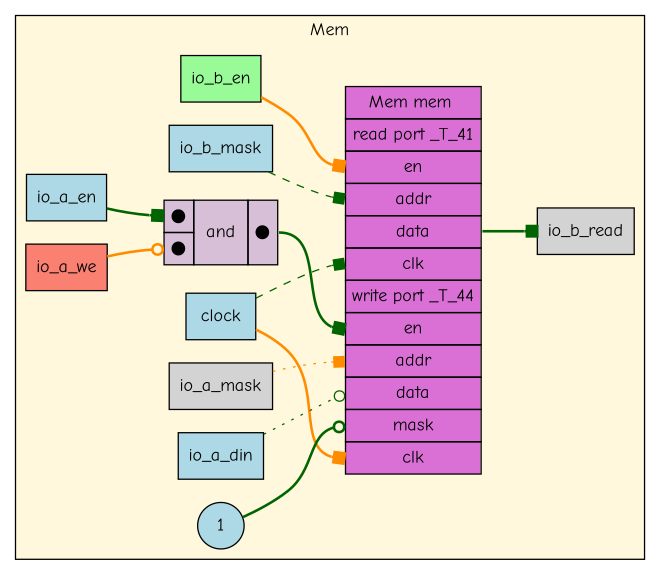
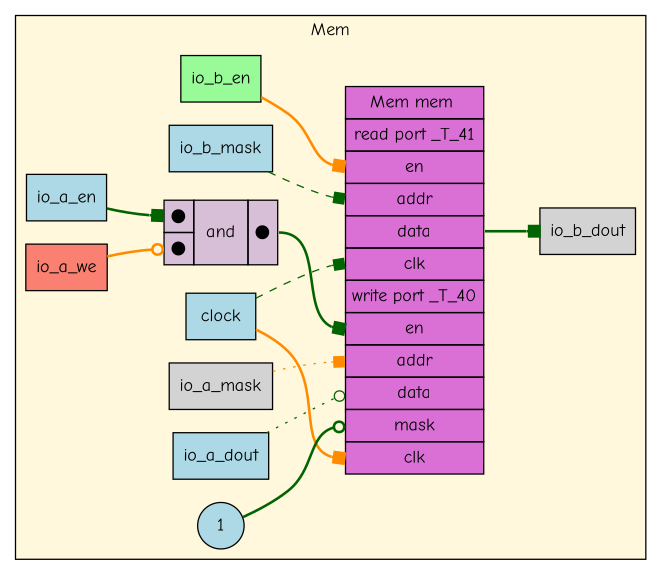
  digraph {
    fontname="Comic Neue"
    rankdir=LR
    node [fillcolor=lightblue fontname="Comic Neue" rank=0 shape=rectangle style=filled]
    edge [arrowhead=box color=darkgreen fontname="Comic Neue" style=bold]
    n1 [label=clock]
-   n2 [label=< <TABLE BORDER="0" CELLBORDER="1" CELLSPACING="0" CELLPADDING="4" BGCOLOR="#DA70D6">   <TR>     <TD>Mem mem </TD>   </TR>      <TR><TD>read port _T_41</TD></TR>              <TR><TD PORT="_T_41_en">en</TD></TR>            <TR><TD PORT="_T_41_addr">addr</TD></TR>            <TR><TD PORT="_T_41_data">data</TD></TR>            <TR><TD PORT="_T_41_clk">clk</TD></TR>      <TR><TD>write port _T_44</TD></TR>              <TR><TD PORT="_T_40_en">en</TD></TR>            <TR><TD PORT="_T_40_addr">addr</TD></TR>            <TR><TD PORT="_T_40_data">data</TD></TR>            <TR><TD PORT="_T_40_mask">mask</TD></TR>            <TR><TD PORT="_T_40_clk">clk</TD></TR>      </TABLE>> shape=plaintext fillcolor="" rank="" style=""]
+   n2 [label=< <TABLE BORDER="0" CELLBORDER="1" CELLSPACING="0" CELLPADDING="4" BGCOLOR="#DA70D6">   <TR>     <TD>Mem mem </TD>   </TR>      <TR><TD>read port _T_41</TD></TR>              <TR><TD PORT="_T_41_en">en</TD></TR>            <TR><TD PORT="_T_41_addr">addr</TD></TR>            <TR><TD PORT="_T_41_data">data</TD></TR>            <TR><TD PORT="_T_41_clk">clk</TD></TR>      <TR><TD>write port _T_40</TD></TR>              <TR><TD PORT="_T_40_en">en</TD></TR>            <TR><TD PORT="_T_40_addr">addr</TD></TR>            <TR><TD PORT="_T_40_data">data</TD></TR>            <TR><TD PORT="_T_40_mask">mask</TD></TR>            <TR><TD PORT="_T_40_clk">clk</TD></TR>      </TABLE>> shape=plaintext fillcolor="" rank="" style=""]
    n3 [label=io_a_en]
    n4 [label=< <TABLE BORDER="0" CELLBORDER="1" CELLSPACING="0" CELLPADDING="4" BGCOLOR="#D8BFD8">   <TR>     <TD PORT="in1">&#x25cf;</TD>     <TD ROWSPAN="2" > and </TD>     <TD ROWSPAN="2" PORT="out">&#x25cf;</TD>   </TR>   <TR>     <TD PORT="in2">&#x25cf;</TD>   </TR> </TABLE>> shape=plaintext fillcolor="" rank="" style=""]
    n5 [fillcolor=salmon label=io_a_we]
    n6 [fillcolor=lightgrey label=io_a_mask]
-   n7 [label=io_a_din]
+   n7 [label=io_a_dout]
    n8 [fillcolor=palegreen label=io_b_en]
    n9 [label=io_b_mask]
-   n10 [fillcolor=lightgrey label=io_b_read rank=1000]
+   n10 [fillcolor=lightgrey label=io_b_dout rank=1000]
    n11 [BGCOLOR="#C0C0C0" label=1 shape=circle rank=""]
    subgraph cluster_1 {
      bgcolor="#FFF8DC"
      label=Mem
      n1
      n2
      n3
      n4
      n5
      n6
      n7
      n8
      n9
      n10
      n11
    }
    n1 -> n2 [headport=_T_41_clk style=dashed]
    n1 -> n2 [color=darkorange headport=_T_40_clk]
    n2 -> n10 [tailport=_T_41_data]
    n3 -> n4 [headport=in1]
    n4 -> n2 [headport=_T_40_en tailport=out]
    n5 -> n4 [arrowhead=odot color=darkorange headport=in2]
    n6 -> n2 [color=darkorange headport=_T_40_addr style=dotted]
    n7 -> n2 [arrowhead=odot headport=_T_40_data style=dotted]
    n8 -> n2 [color=darkorange headport=_T_41_en]
    n9 -> n2 [headport=_T_41_addr style=dashed]
    n11 -> n2 [arrowhead=odot headport=_T_40_mask]
  }
